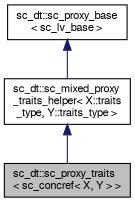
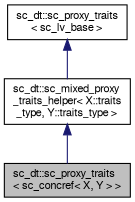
  digraph {
    node [color=black fillcolor=white fontname=FreeSans fontsize=10 shape=record style=filled]
    edge [color=midnightblue dir=back fontname=FreeSans fontsize=10 labelfontname=FreeSans labelfontsize=10 style=solid]
    n1 [fillcolor=grey75 fontcolor=black height=0.2 label="sc_dt::sc_proxy_traits\l\< sc_concref\< X, Y \> \>" width=0.4]
    n2 [height=0.2 label="sc_dt::sc_mixed_proxy\l_traits_helper\< X::traits\l_type, Y::traits_type \>" width=0.4]
-   n3 [height=0.2 label="sc_dt::sc_proxy_base\l\< sc_lv_base \>" width=0.4]
+   n3 [height=0.2 label="sc_dt::sc_proxy_traits\l\< sc_lv_base \>" width=0.4]
    n2 -> n1
    n3 -> n2
  }
